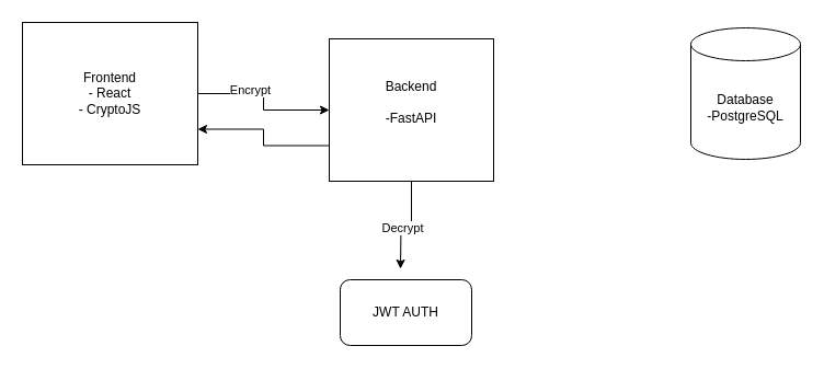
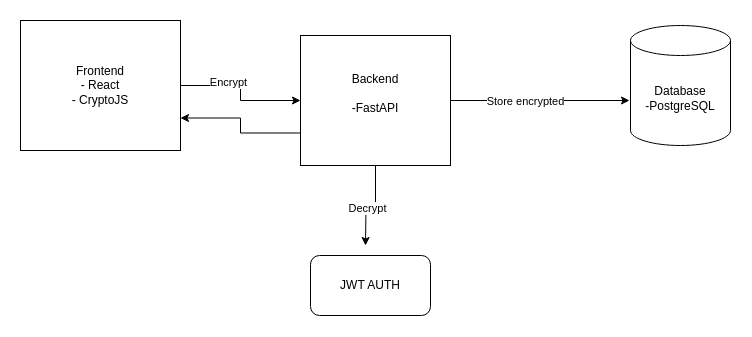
  <mxCell id="0" />
  <mxCell id="1" parent="0" />
  <mxCell id="2" style="edgeStyle=orthogonalEdgeStyle;rounded=0;orthogonalLoop=1;jettySize=auto;html=1;" edge="1" parent="1" source="4" target="8"><mxGeometry relative="1" as="geometry" /></mxCell>
  <mxCell id="3" value="Encrypt" style="edgeLabel;html=1;align=center;verticalAlign=middle;resizable=0;points=[];" vertex="1" connectable="0" parent="2"><mxGeometry x="-0.3" y="4" relative="1" as="geometry"><mxPoint as="offset" /></mxGeometry></mxCell>
  <mxCell id="4" value="Frontend&lt;div&gt;- React&lt;br&gt;&lt;div&gt;- CryptoJS&lt;/div&gt;&lt;/div&gt;" style="rounded=0;whiteSpace=wrap;html=1;" vertex="1" parent="1"><mxGeometry x="20" y="20" width="160" height="130" as="geometry" /></mxCell>
  <mxCell id="5" style="edgeStyle=orthogonalEdgeStyle;rounded=0;orthogonalLoop=1;jettySize=auto;html=1;exitX=0;exitY=0.75;exitDx=0;exitDy=0;entryX=1;entryY=0.75;entryDx=0;entryDy=0;" edge="1" parent="1" source="8" target="4"><mxGeometry relative="1" as="geometry" /></mxCell>
  <mxCell id="6" style="edgeStyle=orthogonalEdgeStyle;rounded=0;orthogonalLoop=1;jettySize=auto;html=1;exitX=0.5;exitY=1;exitDx=0;exitDy=0;" edge="1" parent="1" source="8"><mxGeometry relative="1" as="geometry"><mxPoint x="365" y="245" as="targetPoint" /></mxGeometry></mxCell>
  <mxCell id="7" value="Decrypt" style="edgeLabel;html=1;align=center;verticalAlign=middle;resizable=0;points=[];" vertex="1" connectable="0" parent="6"><mxGeometry x="0.105" y="2" relative="1" as="geometry"><mxPoint as="offset" /></mxGeometry></mxCell>
  <mxCell id="8" value="Backend&lt;div&gt;&lt;br&gt;&lt;/div&gt;&lt;div&gt;-FastAPI&lt;/div&gt;&lt;div&gt;&lt;br&gt;&lt;/div&gt;" style="rounded=0;whiteSpace=wrap;html=1;" vertex="1" parent="1"><mxGeometry x="300" y="35" width="150" height="130" as="geometry" /></mxCell>
  <mxCell id="9" value="Database&lt;div&gt;-PostgreSQL&lt;/div&gt;" style="shape=cylinder3;whiteSpace=wrap;html=1;boundedLbl=1;backgroundOutline=1;size=15;" vertex="1" parent="1"><mxGeometry x="630" y="25" width="100" height="120" as="geometry" /></mxCell>
+ <mxCell id="10" style="edgeStyle=orthogonalEdgeStyle;rounded=0;orthogonalLoop=1;jettySize=auto;html=1;entryX=-0.01;entryY=0.625;entryDx=0;entryDy=0;entryPerimeter=0;" edge="1" parent="1" source="8" target="9"><mxGeometry relative="1" as="geometry" /></mxCell>
+ <mxCell id="11" value="Store encrypted" style="edgeLabel;html=1;align=center;verticalAlign=middle;resizable=0;points=[];" vertex="1" connectable="0" parent="10"><mxGeometry x="-0.175" relative="1" as="geometry"><mxPoint as="offset" /></mxGeometry></mxCell>
  <mxCell id="12" value="JWT AUTH" style="rounded=1;whiteSpace=wrap;html=1;" vertex="1" parent="1"><mxGeometry x="310" y="255" width="120" height="60" as="geometry" /></mxCell>
